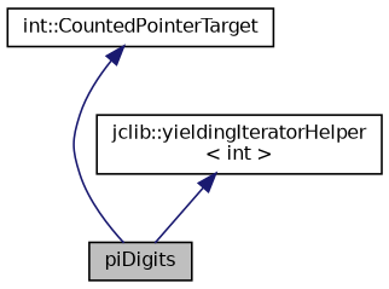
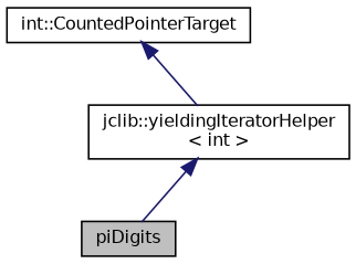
  digraph {
    node [color=black fillcolor=white fontname=Helvetica fontsize=10 shape=record style=filled]
    edge [color=midnightblue dir=back fontname=Helvetica fontsize=10 labelfontname=Helvetica labelfontsize=10 style=solid]
    n1 [fillcolor=grey75 fontcolor=black height=0.2 label=piDigits width=0.4]
    n2 [height=0.2 label="jclib::yieldingIteratorHelper\l\< int \>" width=0.4]
    n3 [height=0.2 label="int::CountedPointerTarget" width=0.4]
    n2 -> n1
-   n3 -> n1
+   n3 -> n2
  }
